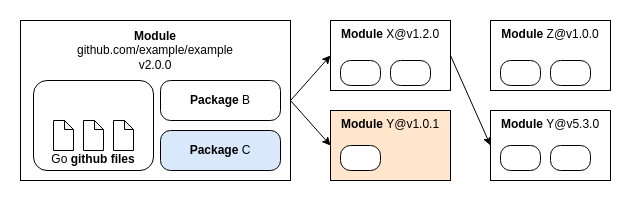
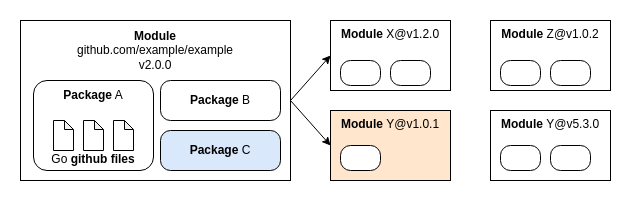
  <mxCell id="0" />
  <mxCell id="1" parent="0" />
  <mxCell id="2" value="&lt;b&gt;Module&lt;/b&gt; X@v1.2.0" style="rounded=0;whiteSpace=wrap;html=1;verticalAlign=top;" parent="1" vertex="1"><mxGeometry x="330" y="20" width="120" height="70" as="geometry" /></mxCell>
  <mxCell id="3" style="edgeStyle=none;rounded=0;orthogonalLoop=1;jettySize=auto;html=1;exitX=1;exitY=0.5;exitDx=0;exitDy=0;entryX=0;entryY=0.5;entryDx=0;entryDy=0;" parent="1" source="5" target="2" edge="1"><mxGeometry relative="1" as="geometry" /></mxCell>
  <mxCell id="4" style="edgeStyle=none;rounded=0;orthogonalLoop=1;jettySize=auto;html=1;exitX=1;exitY=0.5;exitDx=0;exitDy=0;entryX=0;entryY=0.5;entryDx=0;entryDy=0;" parent="1" source="5" target="16" edge="1"><mxGeometry relative="1" as="geometry" /></mxCell>
  <mxCell id="5" value="" style="rounded=0;whiteSpace=wrap;html=1;" parent="1" vertex="1"><mxGeometry x="20" y="20" width="270" height="160" as="geometry" /></mxCell>
  <mxCell id="6" value="&lt;b&gt;Module&lt;/b&gt;&lt;br&gt;github.com/example/example&lt;br&gt;v2.0.0" style="text;html=1;strokeColor=none;fillColor=none;align=center;verticalAlign=middle;whiteSpace=wrap;rounded=0;" parent="1" vertex="1"><mxGeometry x="20" y="30" width="270" height="40" as="geometry" /></mxCell>
  <mxCell id="7" value="" style="rounded=1;whiteSpace=wrap;html=1;" parent="1" vertex="1"><mxGeometry x="33" y="80" width="120" height="90" as="geometry" /></mxCell>
  <mxCell id="8" value="&lt;b&gt;Package&lt;/b&gt; B" style="rounded=1;whiteSpace=wrap;html=1;absoluteArcSize=1;" parent="1" vertex="1"><mxGeometry x="160" y="80" width="120" height="40" as="geometry" /></mxCell>
  <mxCell id="9" value="&lt;b&gt;Package&lt;/b&gt;&amp;nbsp;C" style="rounded=1;whiteSpace=wrap;html=1;absoluteArcSize=1;fillColor=#dae8fc;" parent="1" vertex="1"><mxGeometry x="160" y="130" width="120" height="40" as="geometry" /></mxCell>
+ <mxCell id="10" value="&lt;b&gt;Package&lt;/b&gt; A" style="text;html=1;strokeColor=none;fillColor=none;align=center;verticalAlign=middle;whiteSpace=wrap;rounded=0;" parent="1" vertex="1"><mxGeometry x="33" y="85" width="120" height="20" as="geometry" /></mxCell>
  <mxCell id="11" value="" style="shape=note;whiteSpace=wrap;html=1;backgroundOutline=1;darkOpacity=0.05;size=9;" parent="1" vertex="1"><mxGeometry x="53" y="120" width="20" height="30" as="geometry" /></mxCell>
  <mxCell id="12" value="" style="shape=note;whiteSpace=wrap;html=1;backgroundOutline=1;darkOpacity=0.05;size=9;" parent="1" vertex="1"><mxGeometry x="83" y="120" width="20" height="30" as="geometry" /></mxCell>
  <mxCell id="13" value="" style="shape=note;whiteSpace=wrap;html=1;backgroundOutline=1;darkOpacity=0.05;size=9;" parent="1" vertex="1"><mxGeometry x="113" y="120" width="20" height="30" as="geometry" /></mxCell>
  <mxCell id="14" value="Go &lt;b&gt;github files&lt;/b&gt;" style="text;html=1;strokeColor=none;fillColor=none;align=center;verticalAlign=middle;whiteSpace=wrap;rounded=0;" parent="1" vertex="1"><mxGeometry x="33" y="149" width="120" height="20" as="geometry" /></mxCell>
- <mxCell id="15" style="rounded=0;orthogonalLoop=1;jettySize=auto;html=1;exitX=1;exitY=0.5;exitDx=0;exitDy=0;entryX=0;entryY=0.5;entryDx=0;entryDy=0;" parent="1" source="2" target="18" edge="1"><mxGeometry relative="1" as="geometry" /></mxCell>
  <mxCell id="16" value="&lt;b&gt;Module&lt;/b&gt;&amp;nbsp;Y@v1.0.1" style="rounded=0;whiteSpace=wrap;html=1;verticalAlign=top;fillColor=#ffe6cc;" parent="1" vertex="1"><mxGeometry x="330" y="110" width="120" height="70" as="geometry" /></mxCell>
- <mxCell id="17" value="&lt;b&gt;Module&lt;/b&gt;&amp;nbsp;Z@v1.0.0" style="rounded=0;whiteSpace=wrap;html=1;verticalAlign=top;" parent="1" vertex="1"><mxGeometry x="490" y="20" width="120" height="70" as="geometry" /></mxCell>
+ <mxCell id="17" value="&lt;b&gt;Module&lt;/b&gt;&amp;nbsp;Z@v1.0.2" style="rounded=0;whiteSpace=wrap;html=1;verticalAlign=top;" parent="1" vertex="1"><mxGeometry x="490" y="20" width="120" height="70" as="geometry" /></mxCell>
  <mxCell id="18" value="&lt;b&gt;Module&lt;/b&gt;&amp;nbsp;Y@v5.3.0" style="rounded=0;whiteSpace=wrap;html=1;verticalAlign=top;" parent="1" vertex="1"><mxGeometry x="490" y="110" width="120" height="70" as="geometry" /></mxCell>
  <mxCell id="19" value="" style="rounded=1;whiteSpace=wrap;html=1;absoluteArcSize=1;" parent="1" vertex="1"><mxGeometry x="340" y="60" width="40" height="25" as="geometry" /></mxCell>
  <mxCell id="20" value="" style="rounded=1;whiteSpace=wrap;html=1;absoluteArcSize=1;" parent="1" vertex="1"><mxGeometry x="390" y="60" width="40" height="25" as="geometry" /></mxCell>
  <mxCell id="21" value="" style="rounded=1;whiteSpace=wrap;html=1;absoluteArcSize=1;" parent="1" vertex="1"><mxGeometry x="340" y="145" width="40" height="25" as="geometry" /></mxCell>
  <mxCell id="22" value="" style="rounded=1;whiteSpace=wrap;html=1;absoluteArcSize=1;" parent="1" vertex="1"><mxGeometry x="500" y="145" width="40" height="25" as="geometry" /></mxCell>
  <mxCell id="23" value="" style="rounded=1;whiteSpace=wrap;html=1;absoluteArcSize=1;" parent="1" vertex="1"><mxGeometry x="550" y="145" width="40" height="25" as="geometry" /></mxCell>
  <mxCell id="24" value="" style="rounded=1;whiteSpace=wrap;html=1;absoluteArcSize=1;" parent="1" vertex="1"><mxGeometry x="500" y="60" width="40" height="25" as="geometry" /></mxCell>
  <mxCell id="25" value="" style="rounded=1;whiteSpace=wrap;html=1;absoluteArcSize=1;" parent="1" vertex="1"><mxGeometry x="550" y="60" width="40" height="25" as="geometry" /></mxCell>
